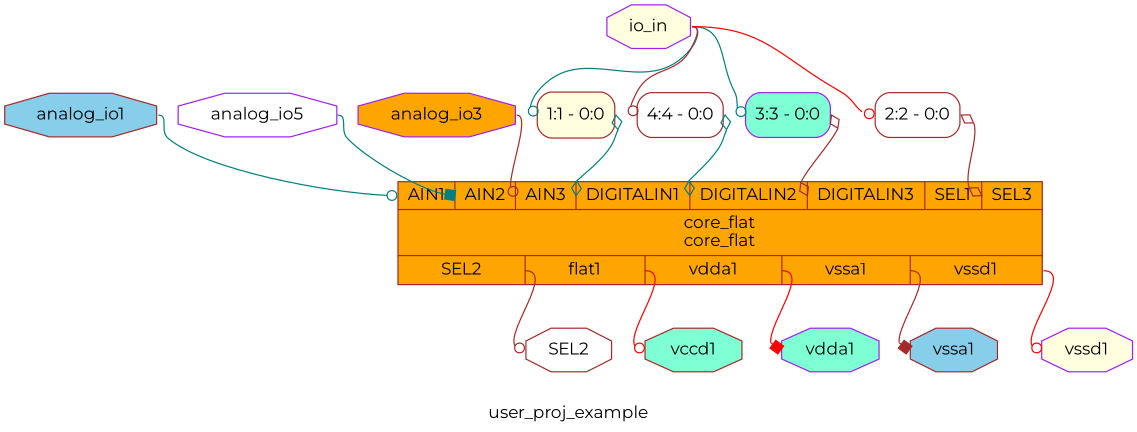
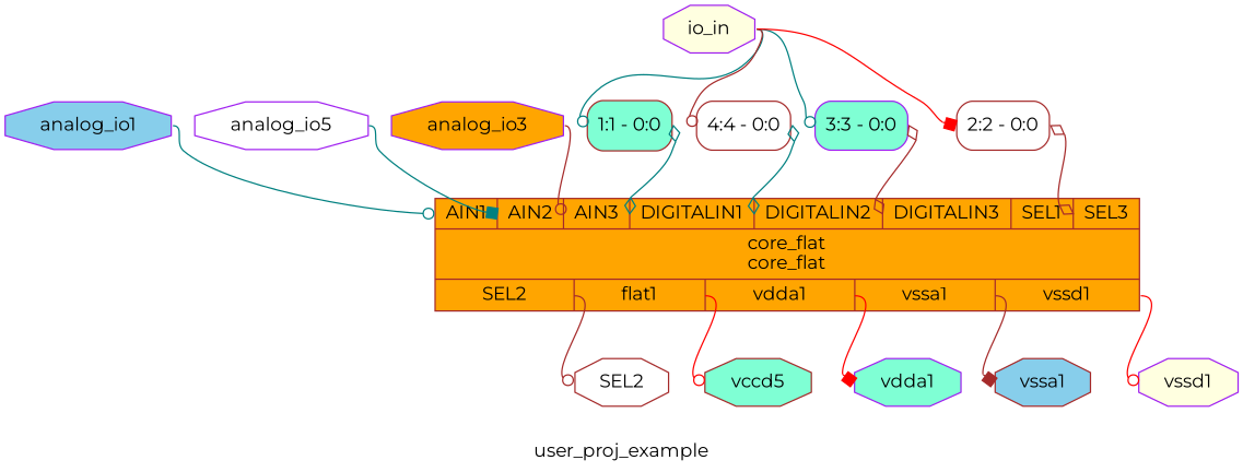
  digraph {
    fontname=Montserrat
    label=user_proj_example
    rankdir=TB
    remincross=true
    node [color=brown fillcolor=white fontcolor=black fontname=Montserrat shape=octagon style=filled]
    edge [arrowhead=odot color=teal fontcolor=black fontname=Montserrat headport=w tailport=e]
    n1 [label=SEL2]
-   n2 [fillcolor=skyblue label=analog_io1]
+   n2 [color=purple fillcolor=skyblue label=analog_io1]
    n3 [fillcolor=orange label="{{<p10> AIN1|<p11> AIN2|<p12> AIN3|<p13> DIGITALIN1|<p14> DIGITALIN2|<p15> DIGITALIN3|<p16> SEL1|<p17> SEL3}|core_flat\ncore_flat|{<p1> SEL2|<p6> flat1|<p7> vdda1|<p8> vssa1|<p9> vssd1}}" shape=record fontcolor=""]
-   n4 [fillcolor=aquamarine label=vccd1]
+   n4 [fillcolor=aquamarine label=vccd5]
    n5 [color=purple fillcolor=aquamarine label=vdda1]
    n6 [fillcolor=skyblue label=vssa1]
    n7 [color=purple fillcolor=lightyellow label=vssd1]
    n8 [color=purple label=analog_io5]
    n9 [color=purple fillcolor=orange label=analog_io3]
    n10 [color=purple fillcolor=lightyellow label=io_in]
-   n11 [fillcolor=lightyellow label="<s0> 1:1 - 0:0 " shape=record style="rounded,filled"]
+   n11 [fillcolor=aquamarine label="<s0> 1:1 - 0:0 " shape=record style="rounded,filled"]
    n12 [label="<s0> 4:4 - 0:0 " shape=record style="rounded,filled"]
    n13 [color=purple fillcolor=aquamarine label="<s0> 3:3 - 0:0 " shape=record style="rounded,filled"]
    n14 [label="<s0> 2:2 - 0:0 " shape=record style="rounded,filled"]
    n2 -> n3 [headport="p10:w"]
    n3 -> n1 [color=brown tailport="p1:e"]
    n3 -> n4 [color=red tailport="p6:e"]
    n3 -> n5 [arrowhead=box color=red tailport="p7:e"]
    n3 -> n6 [arrowhead=box color=brown tailport="p8:e"]
    n3 -> n7 [color=red tailport="p9:e"]
    n8 -> n3 [arrowhead=box headport="p11:w"]
    n9 -> n3 [color=brown headport="p12:w"]
    n10 -> n11 [headport="s0:w"]
    n10 -> n12 [color=brown headport="s0:w"]
    n10 -> n13 [headport="s0:w"]
-   n10 -> n14 [color=red headport="s0:w"]
+   n10 -> n14 [arrowhead=box color=red headport="s0:w"]
    n11 -> n3 [arrowhead=odiamond arrowtail=odiamond dir=both headport="p13:w"]
    n12 -> n3 [arrowhead=odiamond arrowtail=odiamond dir=both headport="p14:w"]
    n13 -> n3 [arrowhead=odiamond arrowtail=odiamond color=brown dir=both headport="p15:w"]
    n14 -> n3 [arrowhead=odiamond arrowtail=odiamond color=brown dir=both headport="p17:w"]
  }
